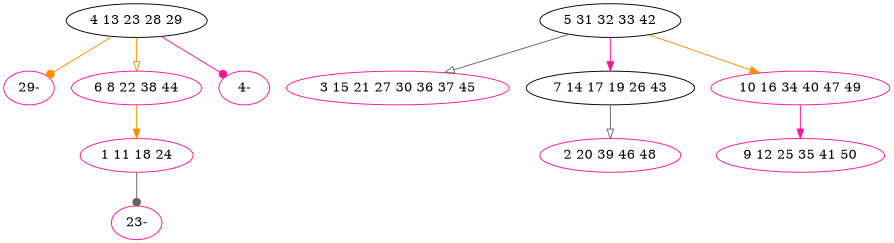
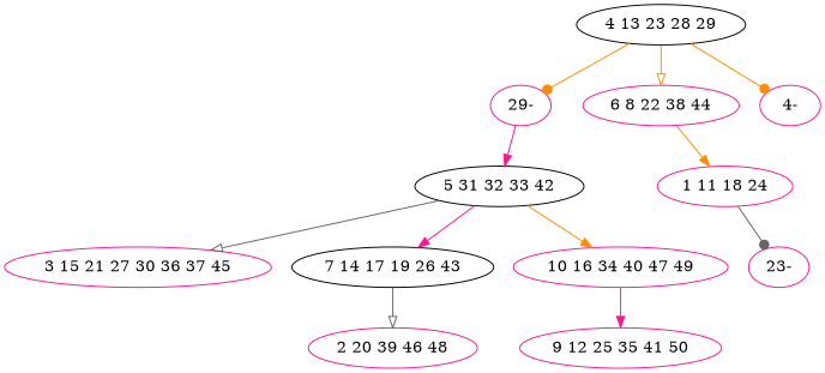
  digraph {
    node [color=deeppink]
    edge [arrowhead=normal color=darkorange]
    n1 [color=black label="4 13 23 28 29"]
    n2 [label="29-"]
    n3 [label="6 8 22 38 44"]
    n4 [label="4-"]
    n5 [color=black label="5 31 32 33 42"]
    n6 [label="1 11 18 24"]
    n7 [label="3 15 21 27 30 36 37 45"]
    n8 [color=black label="7 14 17 19 26 43"]
    n9 [label="10 16 34 40 47 49"]
    n10 [label="2 20 39 46 48"]
    n11 [label="9 12 25 35 41 50"]
    n12 [label="23-"]
    n1 -> n2 [arrowhead=dot]
    n1 -> n3 [arrowhead=onormal]
-   n1 -> n4 [arrowhead=dot color=deeppink]
+   n1 -> n4 [arrowhead=dot]
+   n2 -> n5 [color=deeppink]
    n3 -> n6
    n5 -> n7 [arrowhead=onormal color=gray40]
    n5 -> n8 [color=deeppink]
    n5 -> n9
    n6 -> n12 [arrowhead=dot color=gray40]
    n8 -> n10 [arrowhead=onormal color=gray40]
    n9 -> n11 [color=deeppink]
  }
